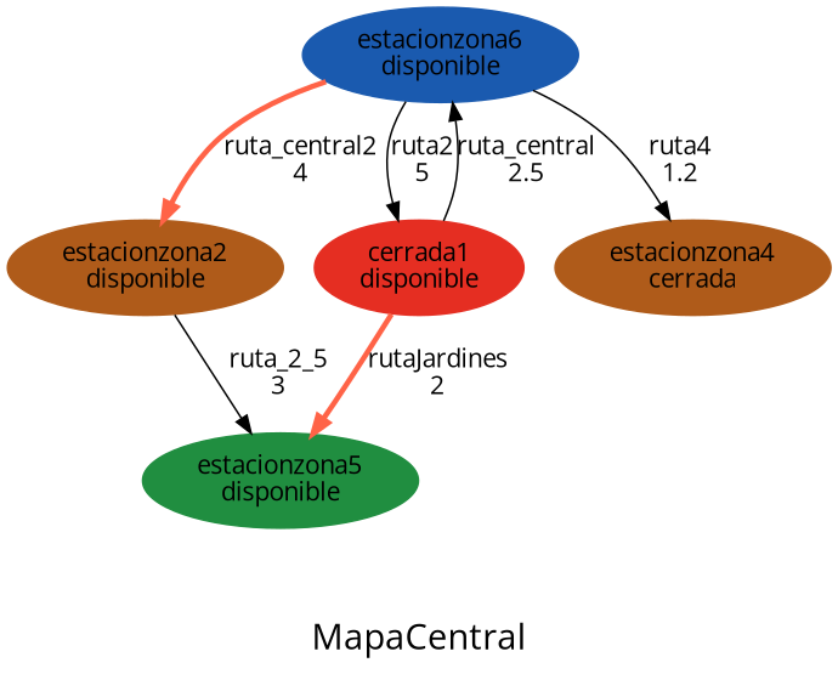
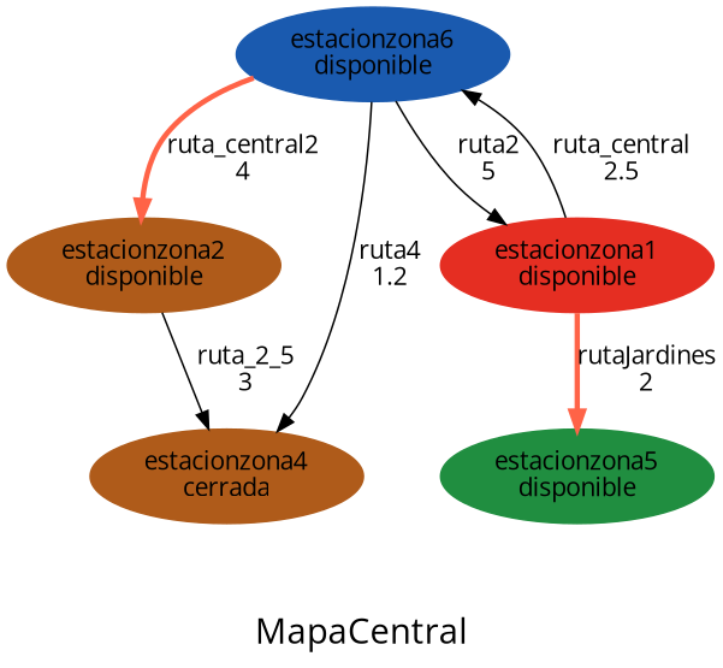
  digraph {
    fontname="Open Sans"
    fontsize=20
    label="\n\nMapaCentral\n"
    rankdir=TB
    node [color="#AF5B1A" fontname="Open Sans" shape=ellipse style=filled]
    edge [color=black fontname="Open Sans"]
    n1 [color="#1A5AAF" label="estacionzona6\ndisponible"]
    n2 [label="estacionzona2\ndisponible"]
-   n3 [color="#E52E22" label="cerrada1\ndisponible"]
+   n3 [color="#E52E22" label="estacionzona1\ndisponible"]
    n4 [label="estacionzona4\ncerrada"]
    n5 [color="#208E40" label="estacionzona5\ndisponible"]
    n1 -> n2 [color="#FF6347" label="ruta_central2\n4" penwidth=3]
    n1 -> n3 [label="ruta2\n5"]
    n1 -> n4 [label="ruta4\n1.2"]
-   n2 -> n5 [label="ruta_2_5\n3"]
+   n2 -> n4 [label="ruta_2_5\n3"]
    n3 -> n1 [label="ruta_central\n2.5"]
    n3 -> n5 [color="#FF6347" label="rutaJardines\n2" penwidth=3]
  }
